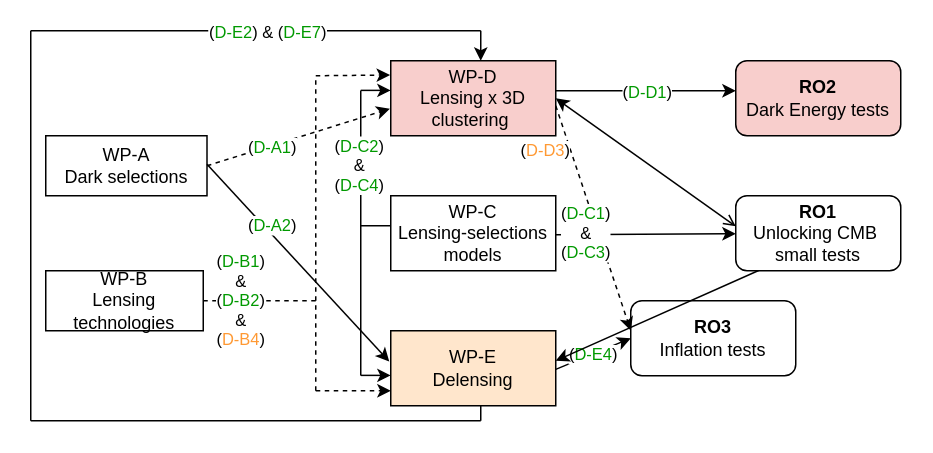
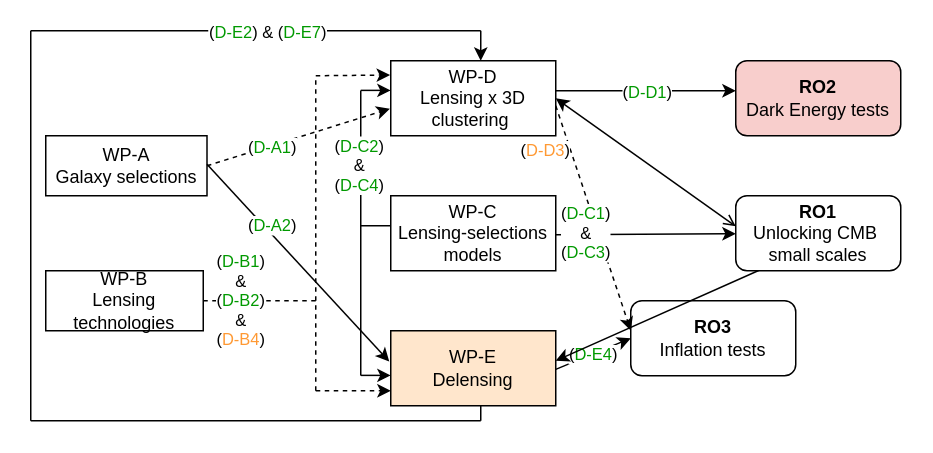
  <mxCell id="0" />
  <mxCell id="1" parent="0" />
  <mxCell id="2" value="&lt;b&gt;RO2&lt;/b&gt;&lt;div&gt;Dark Energy tests&lt;/div&gt;" style="rounded=1;whiteSpace=wrap;html=1;fillColor=#f8cecc;" parent="1" vertex="1"><mxGeometry x="490" y="40" width="110" height="50" as="geometry" /></mxCell>
  <mxCell id="3" value="&lt;b&gt;RO3&lt;/b&gt;&lt;div&gt;Inflation tests&lt;/div&gt;" style="rounded=1;whiteSpace=wrap;html=1;" parent="1" vertex="1"><mxGeometry x="420" y="200" width="110" height="50" as="geometry" /></mxCell>
  <mxCell id="4" value="WP-B&lt;div&gt;Lensing technologies&lt;/div&gt;" style="rounded=0;whiteSpace=wrap;html=1;" parent="1" vertex="1"><mxGeometry x="30" y="180" width="105" height="40" as="geometry" /></mxCell>
- <mxCell id="5" value="WP-A&lt;div&gt;Dark selections&lt;/div&gt;" style="rounded=0;whiteSpace=wrap;html=1;" parent="1" vertex="1"><mxGeometry x="30" y="90" width="107.5" height="40" as="geometry" /></mxCell>
+ <mxCell id="5" value="WP-A&lt;div&gt;Galaxy selections&lt;/div&gt;" style="rounded=0;whiteSpace=wrap;html=1;" parent="1" vertex="1"><mxGeometry x="30" y="90" width="107.5" height="40" as="geometry" /></mxCell>
  <mxCell id="6" value="WP-C&lt;div&gt;Lensing-selections models&lt;/div&gt;" style="rounded=0;whiteSpace=wrap;html=1;" parent="1" vertex="1"><mxGeometry x="260" y="130" width="110" height="50" as="geometry" /></mxCell>
- <mxCell id="7" value="WP-D&lt;div&gt;Lensing x 3D clustering&amp;nbsp;&lt;/div&gt;" style="rounded=0;whiteSpace=wrap;html=1;fillColor=#f8cecc;" parent="1" vertex="1"><mxGeometry x="260" y="40" width="110" height="50" as="geometry" /></mxCell>
+ <mxCell id="7" value="WP-D&lt;div&gt;Lensing x 3D clustering&amp;nbsp;&lt;/div&gt;" style="rounded=0;whiteSpace=wrap;html=1;" parent="1" vertex="1"><mxGeometry x="260" y="40" width="110" height="50" as="geometry" /></mxCell>
  <mxCell id="8" value="WP-E&lt;div&gt;Delensing&lt;/div&gt;" style="rounded=0;whiteSpace=wrap;html=1;fillColor=#ffe6cc;" parent="1" vertex="1"><mxGeometry x="260" y="220" width="110" height="50" as="geometry" /></mxCell>
  <mxCell id="9" value="" style="endArrow=classic;html=1;rounded=0;entryX=0;entryY=0.5;entryDx=0;entryDy=0;" parent="1" target="3" edge="1"><mxGeometry relative="1" as="geometry"><mxPoint x="370" y="245.75" as="sourcePoint" /><mxPoint x="470" y="246" as="targetPoint" /></mxGeometry></mxCell>
  <mxCell id="10" value="(&lt;span style=&quot;color: rgb(0, 153, 0);&quot;&gt;D-E4&lt;/span&gt;)" style="edgeLabel;resizable=0;html=1;;align=center;verticalAlign=middle;" parent="9" connectable="0" vertex="1"><mxGeometry relative="1" as="geometry"><mxPoint as="offset" /></mxGeometry></mxCell>
  <mxCell id="11" value="" style="endArrow=classic;html=1;rounded=0;" parent="1" edge="1"><mxGeometry relative="1" as="geometry"><mxPoint x="370" y="60" as="sourcePoint" /><mxPoint x="490" y="60" as="targetPoint" /></mxGeometry></mxCell>
  <mxCell id="12" value="(&lt;span style=&quot;color: rgb(0, 153, 0);&quot;&gt;D-D1&lt;/span&gt;)" style="edgeLabel;resizable=0;html=1;;align=center;verticalAlign=middle;" parent="11" connectable="0" vertex="1"><mxGeometry relative="1" as="geometry"><mxPoint as="offset" /></mxGeometry></mxCell>
  <mxCell id="13" value="" style="endArrow=classic;html=1;rounded=0;entryX=-0.005;entryY=0.64;entryDx=0;entryDy=0;exitX=1;exitY=0.5;exitDx=0;exitDy=0;entryPerimeter=0;dashed=1;" parent="1" source="5" target="7" edge="1"><mxGeometry width="50" height="50" relative="1" as="geometry"><mxPoint x="138" y="90" as="sourcePoint" /><mxPoint x="260" y="86" as="targetPoint" /></mxGeometry></mxCell>
  <mxCell id="14" value="(&lt;span style=&quot;color: rgb(0, 153, 0);&quot;&gt;D-A1&lt;/span&gt;)" style="edgeLabel;html=1;align=center;verticalAlign=middle;resizable=0;points=[];" parent="13" vertex="1" connectable="0"><mxGeometry x="-0.339" y="-2" relative="1" as="geometry"><mxPoint x="2" y="-2" as="offset" /></mxGeometry></mxCell>
  <mxCell id="15" value="" style="endArrow=classic;html=1;rounded=0;entryX=-0.009;entryY=0.41;entryDx=0;entryDy=0;exitX=1;exitY=0.75;exitDx=0;exitDy=0;entryPerimeter=0;" parent="1" target="8" edge="1"><mxGeometry width="50" height="50" relative="1" as="geometry"><mxPoint x="137.5" y="109" as="sourcePoint" /><mxPoint x="268.5" y="180" as="targetPoint" /></mxGeometry></mxCell>
  <mxCell id="16" value="(&lt;span style=&quot;color: rgb(0, 153, 0);&quot;&gt;D-A2&lt;/span&gt;)" style="edgeLabel;html=1;align=center;verticalAlign=middle;resizable=0;points=[];" parent="15" vertex="1" connectable="0"><mxGeometry x="-0.339" y="-2" relative="1" as="geometry"><mxPoint x="4" y="-4" as="offset" /></mxGeometry></mxCell>
  <mxCell id="17" value="" style="endArrow=none;html=1;rounded=0;dashed=1;" parent="1" edge="1"><mxGeometry width="50" height="50" relative="1" as="geometry"><mxPoint x="210" y="260" as="sourcePoint" /><mxPoint x="210" y="50" as="targetPoint" /></mxGeometry></mxCell>
  <mxCell id="18" value="" style="endArrow=classic;html=1;rounded=0;entryX=-0.004;entryY=0.19;entryDx=0;entryDy=0;entryPerimeter=0;dashed=1;" parent="1" target="7" edge="1"><mxGeometry width="50" height="50" relative="1" as="geometry"><mxPoint x="210" y="50" as="sourcePoint" /><mxPoint x="280" y="0" as="targetPoint" /></mxGeometry></mxCell>
  <mxCell id="19" value="" style="endArrow=classic;html=1;rounded=0;entryX=-0.004;entryY=0.19;entryDx=0;entryDy=0;entryPerimeter=0;dashed=1;" parent="1" edge="1"><mxGeometry width="50" height="50" relative="1" as="geometry"><mxPoint x="210" y="260" as="sourcePoint" /><mxPoint x="260" y="260" as="targetPoint" /></mxGeometry></mxCell>
  <mxCell id="20" value="(&lt;span style=&quot;color: rgb(0, 153, 0);&quot;&gt;D-B1&lt;/span&gt;&lt;span style=&quot;color: rgb(0, 0, 0);&quot;&gt;)&lt;/span&gt;&lt;div&gt;&amp;amp;&lt;/div&gt;&lt;div&gt;&lt;span style=&quot;color: rgb(0, 153, 0);&quot;&gt;&lt;span style=&quot;color: rgb(0, 0, 0);&quot;&gt;(&lt;/span&gt;D-B2&lt;/span&gt;)&lt;/div&gt;&lt;div&gt;&lt;div&gt;&amp;amp;&lt;/div&gt;&lt;div&gt;&lt;span&gt;&lt;span style=&quot;color: rgb(0, 0, 0);&quot;&gt;(&lt;/span&gt;&lt;span style=&quot;color: rgb(255, 153, 51);&quot;&gt;D-B4&lt;/span&gt;&lt;/span&gt;)&lt;/div&gt;&lt;/div&gt;" style="endArrow=none;html=1;rounded=0;dashed=1;" parent="1" edge="1"><mxGeometry x="-0.337" width="50" height="50" relative="1" as="geometry"><mxPoint x="135" y="200" as="sourcePoint" /><mxPoint x="210" y="200" as="targetPoint" /><mxPoint as="offset" /></mxGeometry></mxCell>
  <mxCell id="21" value="" style="endArrow=open;startArrow=classic;html=1;rounded=0;entryX=0;entryY=0.407;entryDx=0;entryDy=0;entryPerimeter=0;exitX=1;exitY=0.5;exitDx=0;exitDy=0;" parent="1" source="7" target="39" edge="1"><mxGeometry width="50" height="50" relative="1" as="geometry"><mxPoint x="370" y="150" as="sourcePoint" /><mxPoint x="549.12" y="151.6" as="targetPoint" /></mxGeometry></mxCell>
  <mxCell id="22" value="" style="endArrow=classic;html=1;rounded=0;" parent="1" edge="1"><mxGeometry width="50" height="50" relative="1" as="geometry"><mxPoint x="550" y="160" as="sourcePoint" /><mxPoint x="370" y="240" as="targetPoint" /></mxGeometry></mxCell>
  <mxCell id="23" value="" style="endArrow=classic;html=1;rounded=0;entryX=0;entryY=0.398;entryDx=0;entryDy=0;entryPerimeter=0;dashed=1;" parent="1" target="3" edge="1"><mxGeometry relative="1" as="geometry"><mxPoint x="370" y="70" as="sourcePoint" /><mxPoint x="560" y="117" as="targetPoint" /></mxGeometry></mxCell>
  <mxCell id="24" value="(&lt;span style=&quot;color: rgb(255, 153, 51);&quot;&gt;D-D3&lt;/span&gt;)" style="edgeLabel;resizable=0;html=1;;align=center;verticalAlign=middle;" parent="23" connectable="0" vertex="1"><mxGeometry relative="1" as="geometry"><mxPoint x="-32" y="-45" as="offset" /></mxGeometry></mxCell>
  <mxCell id="25" value="" style="endArrow=classic;html=1;rounded=0;" parent="1" source="39" edge="1"><mxGeometry width="50" height="50" relative="1" as="geometry"><mxPoint x="370" y="156" as="sourcePoint" /><mxPoint x="550" y="156" as="targetPoint" /></mxGeometry></mxCell>
  <mxCell id="26" value="" style="endArrow=classic;html=1;rounded=0;" parent="1" edge="1"><mxGeometry width="50" height="50" relative="1" as="geometry"><mxPoint x="240" y="59.75" as="sourcePoint" /><mxPoint x="260" y="59.75" as="targetPoint" /></mxGeometry></mxCell>
  <mxCell id="27" value="" style="endArrow=none;html=1;rounded=0;" parent="1" edge="1"><mxGeometry width="50" height="50" relative="1" as="geometry"><mxPoint x="240" y="249.75" as="sourcePoint" /><mxPoint x="240" y="59.75" as="targetPoint" /></mxGeometry></mxCell>
  <mxCell id="28" value="(&lt;span style=&quot;color: rgb(0, 153, 0);&quot;&gt;D-C2&lt;/span&gt;)&lt;div&gt;&amp;amp;&lt;/div&gt;&lt;div&gt;(&lt;span style=&quot;color: rgb(0, 153, 0);&quot;&gt;D-C4&lt;/span&gt;)&lt;br&gt;&lt;/div&gt;" style="edgeLabel;html=1;align=center;verticalAlign=middle;resizable=0;points=[];" parent="27" vertex="1" connectable="0"><mxGeometry x="0.403" y="2" relative="1" as="geometry"><mxPoint y="-7" as="offset" /></mxGeometry></mxCell>
  <mxCell id="29" value="" style="endArrow=classic;html=1;rounded=0;" parent="1" edge="1"><mxGeometry width="50" height="50" relative="1" as="geometry"><mxPoint x="240" y="249.75" as="sourcePoint" /><mxPoint x="260" y="249.75" as="targetPoint" /></mxGeometry></mxCell>
  <mxCell id="30" value="" style="endArrow=none;html=1;rounded=0;" parent="1" edge="1"><mxGeometry width="50" height="50" relative="1" as="geometry"><mxPoint x="240" y="150" as="sourcePoint" /><mxPoint x="260" y="150" as="targetPoint" /></mxGeometry></mxCell>
  <mxCell id="31" value="" style="endArrow=none;html=1;rounded=0;" parent="1" edge="1"><mxGeometry width="50" height="50" relative="1" as="geometry"><mxPoint x="20" y="280" as="sourcePoint" /><mxPoint x="20" y="20" as="targetPoint" /></mxGeometry></mxCell>
  <mxCell id="32" value="" style="endArrow=none;html=1;rounded=0;" parent="1" edge="1"><mxGeometry width="50" height="50" relative="1" as="geometry"><mxPoint x="320" y="20" as="sourcePoint" /><mxPoint x="20" y="20" as="targetPoint" /></mxGeometry></mxCell>
  <mxCell id="33" value="&lt;span style=&quot;caret-color: rgb(0, 0, 0); color: rgb(0, 0, 0); font-family: Helvetica; font-size: 11px; font-style: normal; font-variant-caps: normal; font-weight: 400; letter-spacing: normal; text-align: center; text-indent: 0px; text-transform: none; white-space: nowrap; word-spacing: 0px; -webkit-text-stroke-width: 0px; background-color: rgb(255, 255, 255); text-decoration: none; float: none; display: inline !important;&quot;&gt;(&lt;/span&gt;&lt;span style=&quot;font-family: Helvetica; font-size: 11px; font-style: normal; font-variant-caps: normal; font-weight: 400; letter-spacing: normal; text-align: center; text-indent: 0px; text-transform: none; white-space: nowrap; word-spacing: 0px; -webkit-text-stroke-width: 0px; background-color: rgb(255, 255, 255); text-decoration: none; color: light-dark(rgb(0, 153, 0), rgb(50, 181, 50));&quot;&gt;D-E2&lt;/span&gt;&lt;span style=&quot;caret-color: rgb(0, 0, 0); color: rgb(0, 0, 0); font-family: Helvetica; font-size: 11px; font-style: normal; font-variant-caps: normal; font-weight: 400; letter-spacing: normal; text-align: center; text-indent: 0px; text-transform: none; white-space: nowrap; word-spacing: 0px; -webkit-text-stroke-width: 0px; background-color: rgb(255, 255, 255); text-decoration: none; float: none; display: inline !important;&quot;&gt;) &amp;amp;&amp;nbsp;&lt;/span&gt;(&lt;span style=&quot;color: rgb(0, 153, 0);&quot;&gt;D-E7&lt;/span&gt;)" style="edgeLabel;html=1;align=center;verticalAlign=middle;resizable=0;points=[];" parent="32" vertex="1" connectable="0"><mxGeometry x="0.452" y="1" relative="1" as="geometry"><mxPoint x="75" y="-1" as="offset" /></mxGeometry></mxCell>
  <mxCell id="34" value="" style="endArrow=none;html=1;rounded=0;" parent="1" edge="1"><mxGeometry width="50" height="50" relative="1" as="geometry"><mxPoint x="320" y="280" as="sourcePoint" /><mxPoint x="20" y="280" as="targetPoint" /></mxGeometry></mxCell>
  <mxCell id="35" value="" style="endArrow=classic;html=1;rounded=0;" parent="1" edge="1"><mxGeometry width="50" height="50" relative="1" as="geometry"><mxPoint x="320" y="20" as="sourcePoint" /><mxPoint x="320" y="40" as="targetPoint" /></mxGeometry></mxCell>
  <mxCell id="36" value="" style="endArrow=none;html=1;rounded=0;" parent="1" edge="1"><mxGeometry width="50" height="50" relative="1" as="geometry"><mxPoint x="320" y="280" as="sourcePoint" /><mxPoint x="320" y="270" as="targetPoint" /></mxGeometry></mxCell>
  <mxCell id="37" value="" style="endArrow=classic;html=1;rounded=0;" parent="1" target="39" edge="1"><mxGeometry width="50" height="50" relative="1" as="geometry"><mxPoint x="370" y="156" as="sourcePoint" /><mxPoint x="550" y="156" as="targetPoint" /></mxGeometry></mxCell>
  <mxCell id="38" value="(&lt;span style=&quot;color: rgb(0, 153, 0);&quot;&gt;D-C1&lt;/span&gt;&lt;span style=&quot;color: rgb(0, 0, 0);&quot;&gt;)&lt;/span&gt;&lt;div&gt;&amp;amp;&lt;/div&gt;&lt;div&gt;&lt;span style=&quot;color: rgb(0, 153, 0);&quot;&gt;&lt;span style=&quot;color: rgb(0, 0, 0);&quot;&gt;(&lt;/span&gt;D-C3&lt;/span&gt;)&lt;br&gt;&lt;/div&gt;" style="edgeLabel;html=1;align=center;verticalAlign=middle;resizable=0;points=[];" parent="37" vertex="1" connectable="0"><mxGeometry x="-0.628" y="2" relative="1" as="geometry"><mxPoint x="-2" y="1" as="offset" /></mxGeometry></mxCell>
- <mxCell id="39" value="&lt;b&gt;RO1&lt;/b&gt;&lt;div&gt;Unlocking CMB&amp;nbsp;&lt;/div&gt;&lt;div&gt;small tests&lt;/div&gt;" style="rounded=1;whiteSpace=wrap;html=1;" parent="1" vertex="1"><mxGeometry x="490" y="130" width="110" height="50" as="geometry" /></mxCell>
+ <mxCell id="39" value="&lt;b&gt;RO1&lt;/b&gt;&lt;div&gt;Unlocking CMB&amp;nbsp;&lt;/div&gt;&lt;div&gt;small scales&lt;/div&gt;" style="rounded=1;whiteSpace=wrap;html=1;" parent="1" vertex="1"><mxGeometry x="490" y="130" width="110" height="50" as="geometry" /></mxCell>
